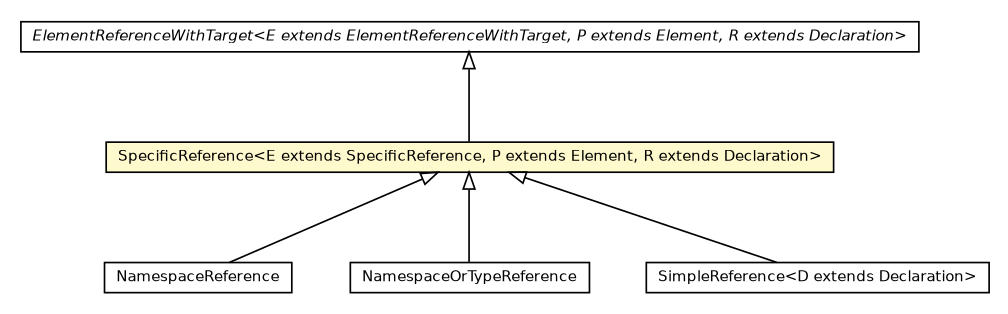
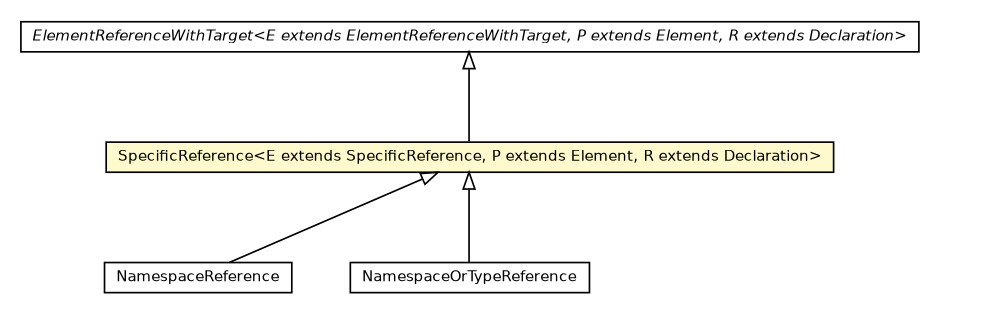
  digraph {
    nodesep=0.25
    ranksep=0.5
    node [fontcolor=black fontname=Helvetica fontsize=9.0 shape=plaintext]
    edge [arrowtail=empty dir=back fontname=Helvetica fontsize=10 headport=p labelfontname=Helvetica labelfontsize=10 tailport=p]
    n1 [label=<<table title="chameleon.core.namespace.NamespaceReference" border="0" cellborder="1" cellspacing="0" cellpadding="2" port="p" href="../namespace/NamespaceReference.html"> 		<tr><td><table border="0" cellspacing="0" cellpadding="1"> <tr><td align="center" balign="center"> NamespaceReference </td></tr> 		</table></td></tr> 		</table>>]
    n2 [label=<<table title="chameleon.core.namespace.NamespaceOrTypeReference" border="0" cellborder="1" cellspacing="0" cellpadding="2" port="p" href="../namespace/NamespaceOrTypeReference.html"> 		<tr><td><table border="0" cellspacing="0" cellpadding="1"> <tr><td align="center" balign="center"> NamespaceOrTypeReference </td></tr> 		</table></td></tr> 		</table>>]
    n3 [label=<<table title="chameleon.core.reference.SpecificReference" border="0" cellborder="1" cellspacing="0" cellpadding="2" port="p" bgcolor="lemonChiffon" href="./SpecificReference.html"> 		<tr><td><table border="0" cellspacing="0" cellpadding="1"> <tr><td align="center" balign="center"> SpecificReference&lt;E extends SpecificReference, P extends Element, R extends Declaration&gt; </td></tr> 		</table></td></tr> 		</table>>]
-   n4 [label=<<table title="chameleon.core.reference.SimpleReference" border="0" cellborder="1" cellspacing="0" cellpadding="2" port="p" href="./SimpleReference.html"> 		<tr><td><table border="0" cellspacing="0" cellpadding="1"> <tr><td align="center" balign="center"> SimpleReference&lt;D extends Declaration&gt; </td></tr> 		</table></td></tr> 		</table>>]
    n5 [label=<<table title="chameleon.core.reference.ElementReferenceWithTarget" border="0" cellborder="1" cellspacing="0" cellpadding="2" port="p" href="./ElementReferenceWithTarget.html"> 		<tr><td><table border="0" cellspacing="0" cellpadding="1"> <tr><td align="center" balign="center"><font face="Helvetica-Oblique"> ElementReferenceWithTarget&lt;E extends ElementReferenceWithTarget, P extends Element, R extends Declaration&gt; </font></td></tr> 		</table></td></tr> 		</table>>]
    n3 -> n1
    n3 -> n2
-   n3 -> n4
    n5 -> n3
  }
